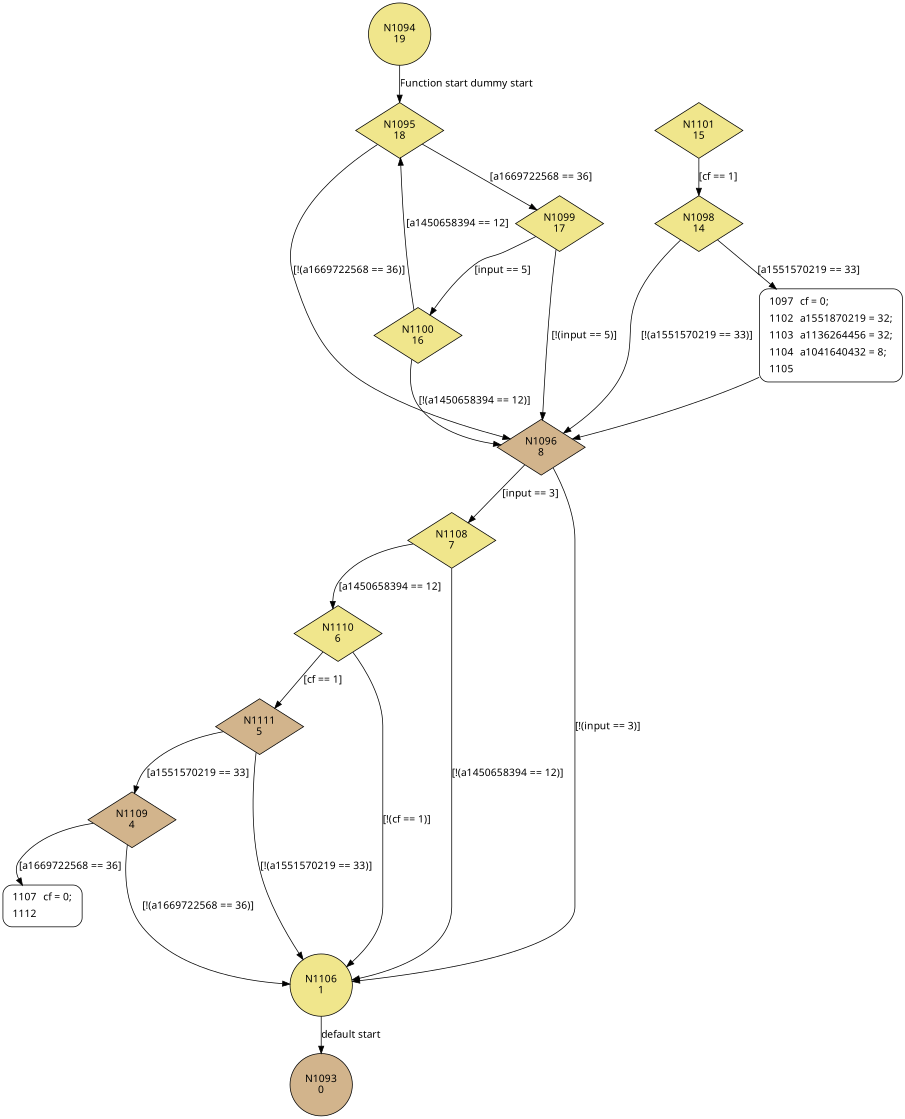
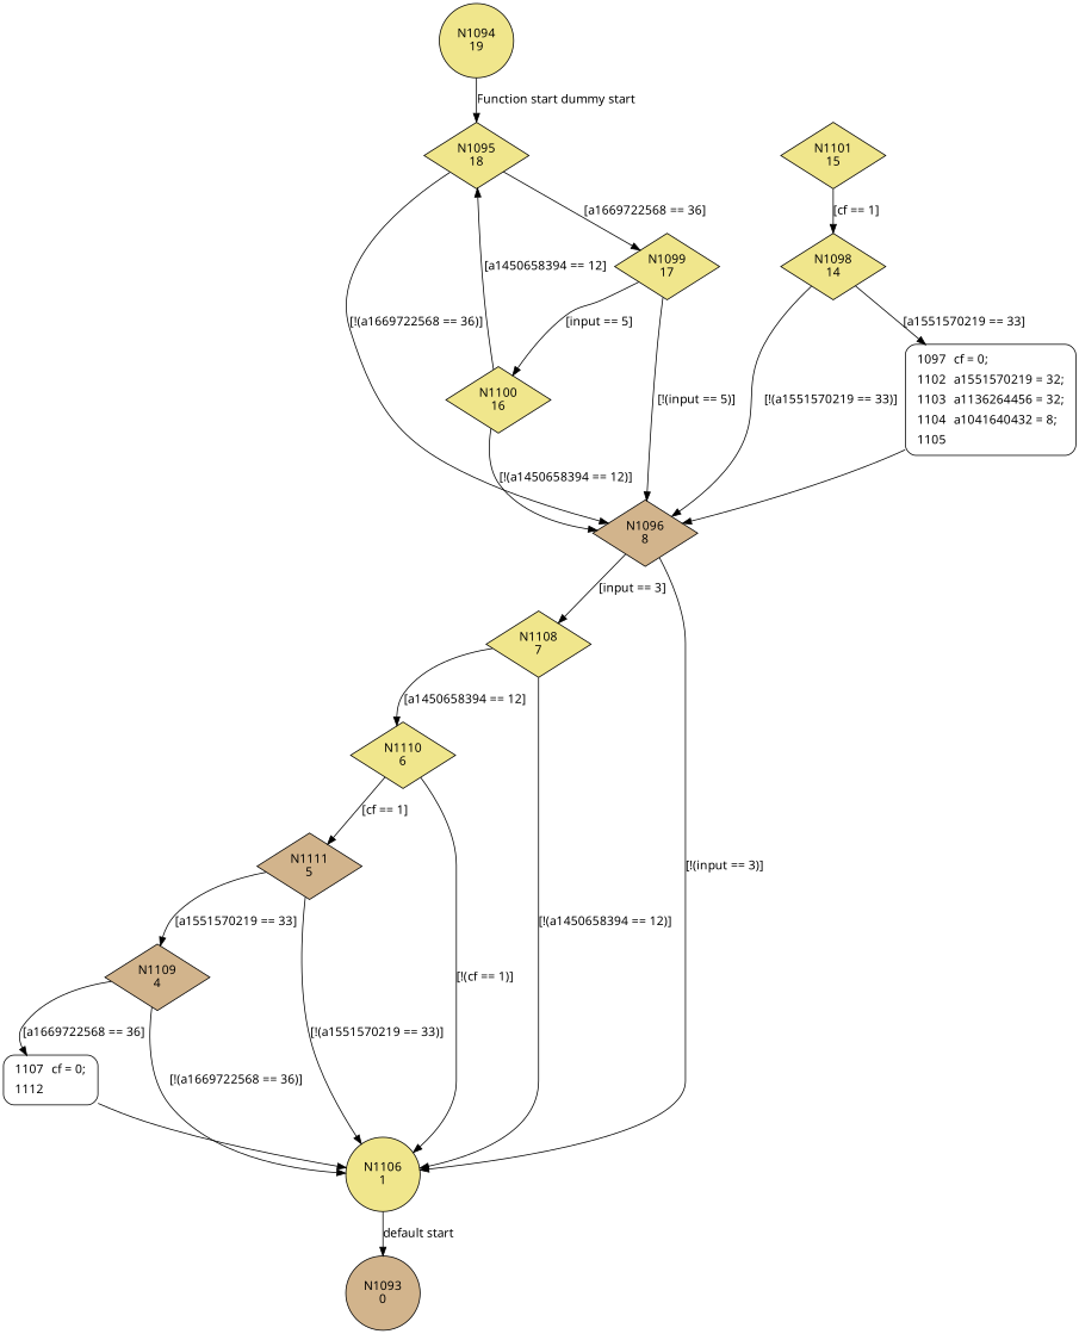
  digraph {
    fontname="Noto Sans"
    node [fillcolor=khaki fontname="Noto Sans" shape=diamond style=filled]
    edge [fontname="Noto Sans"]
    n1 [label="N1094\n19" shape=circle]
    n2 [label="N1095\n18"]
    n3 [label="N1099\n17"]
    n4 [fillcolor=tan label="N1096\n8"]
    n5 [label="N1100\n16"]
    n6 [label="N1108\n7"]
    n7 [label="N1106\n1" shape=circle]
    n8 [label="N1110\n6"]
    n9 [fillcolor=tan label="N1093\n0" shape=circle]
    n10 [fillcolor=tan label="N1111\n5"]
    n11 [fillcolor=tan label="N1109\n4"]
    n12 [fillcolor=white label=<<table border="0" cellborder="0" cellpadding="3" bgcolor="white"><tr><td align="right">1107</td><td align="left">cf = 0;</td></tr><tr><td align="right">1112</td><td align="left"></td></tr></table>> penwidth=1 shape=Mrecord style="filled,bold"]
    n13 [label="N1101\n15"]
    n14 [label="N1098\n14"]
-   n15 [fillcolor=white label=<<table border="0" cellborder="0" cellpadding="3" bgcolor="white"><tr><td align="right">1097</td><td align="left">cf = 0;</td></tr><tr><td align="right">1102</td><td align="left">a1551870219 = 32;</td></tr><tr><td align="right">1103</td><td align="left">a1136264456 = 32;</td></tr><tr><td align="right">1104</td><td align="left">a1041640432 = 8;</td></tr><tr><td align="right">1105</td><td align="left"></td></tr></table>> penwidth=1 shape=Mrecord style="filled,bold"]
+   n15 [fillcolor=white label=<<table border="0" cellborder="0" cellpadding="3" bgcolor="white"><tr><td align="right">1097</td><td align="left">cf = 0;</td></tr><tr><td align="right">1102</td><td align="left">a1551570219 = 32;</td></tr><tr><td align="right">1103</td><td align="left">a1136264456 = 32;</td></tr><tr><td align="right">1104</td><td align="left">a1041640432 = 8;</td></tr><tr><td align="right">1105</td><td align="left"></td></tr></table>> penwidth=1 shape=Mrecord style="filled,bold"]
    n1 -> n2 [label="Function start dummy start"]
    n2 -> n3 [label="[a1669722568 == 36]"]
    n2 -> n4 [label="[!(a1669722568 == 36)]"]
    n3 -> n4 [label="[!(input == 5)]"]
    n3 -> n5 [label="[input == 5]"]
    n4 -> n6 [label="[input == 3]"]
    n4 -> n7 [label="[!(input == 3)]"]
    n5 -> n2 [label="[a1450658394 == 12]"]
    n5 -> n4 [label="[!(a1450658394 == 12)]"]
    n6 -> n7 [label="[!(a1450658394 == 12)]"]
    n6 -> n8 [label="[a1450658394 == 12]"]
    n7 -> n9 [label="default start"]
    n8 -> n7 [label="[!(cf == 1)]"]
    n8 -> n10 [label="[cf == 1]"]
    n10 -> n7 [label="[!(a1551570219 == 33)]"]
    n10 -> n11 [label="[a1551570219 == 33]"]
    n11 -> n7 [label="[!(a1669722568 == 36)]"]
    n11 -> n12 [label="[a1669722568 == 36]"]
+   n12 -> n7
    n13 -> n14 [label="[cf == 1]"]
    n14 -> n4 [label="[!(a1551570219 == 33)]"]
    n14 -> n15 [label="[a1551570219 == 33]"]
    n15 -> n4
  }
